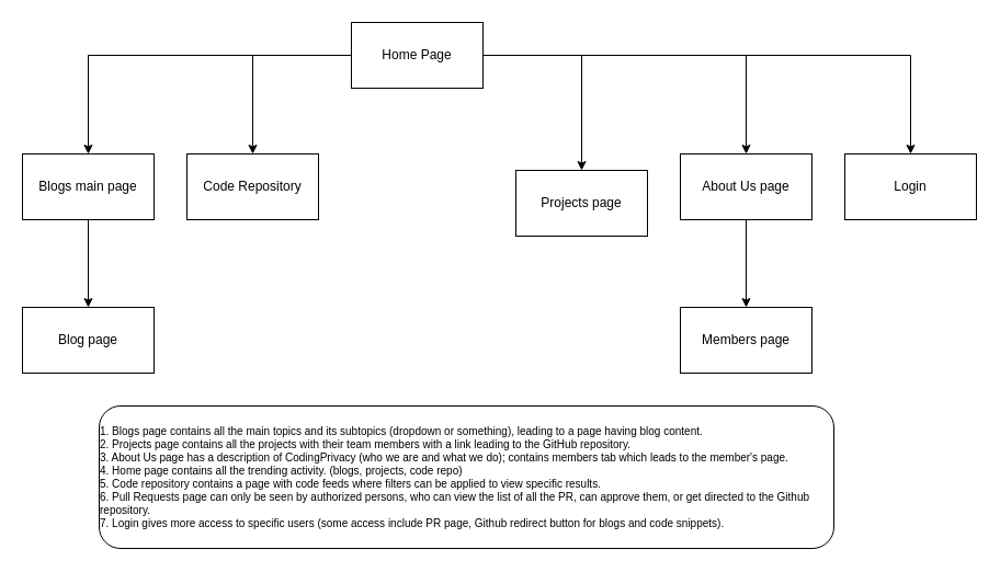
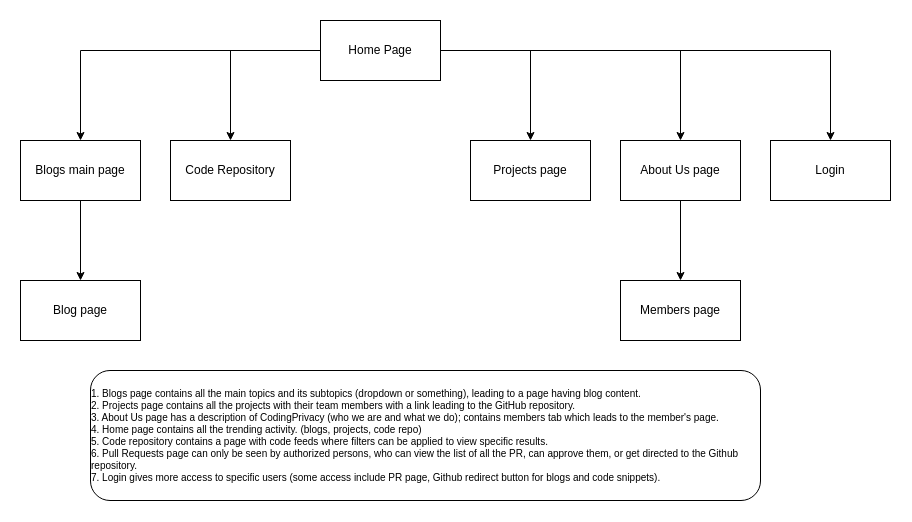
  <mxCell id="0" />
  <mxCell id="1" parent="0" />
  <mxCell id="2" style="edgeStyle=orthogonalEdgeStyle;rounded=0;orthogonalLoop=1;jettySize=auto;html=1;" edge="1" parent="1" source="7" target="9"><mxGeometry relative="1" as="geometry" /></mxCell>
  <mxCell id="3" style="edgeStyle=orthogonalEdgeStyle;rounded=0;orthogonalLoop=1;jettySize=auto;html=1;" edge="1" parent="1" source="7" target="10"><mxGeometry relative="1" as="geometry" /></mxCell>
  <mxCell id="4" style="edgeStyle=orthogonalEdgeStyle;rounded=0;orthogonalLoop=1;jettySize=auto;html=1;entryX=0.5;entryY=0;entryDx=0;entryDy=0;" edge="1" parent="1" source="7" target="13"><mxGeometry relative="1" as="geometry" /></mxCell>
  <mxCell id="5" style="edgeStyle=orthogonalEdgeStyle;rounded=0;orthogonalLoop=1;jettySize=auto;html=1;" edge="1" parent="1" source="7" target="11"><mxGeometry relative="1" as="geometry" /></mxCell>
  <mxCell id="6" style="edgeStyle=orthogonalEdgeStyle;rounded=0;orthogonalLoop=1;jettySize=auto;html=1;" edge="1" parent="1" source="7" target="17"><mxGeometry relative="1" as="geometry" /></mxCell>
  <mxCell id="7" value="Home Page" style="rounded=0;whiteSpace=wrap;html=1;" vertex="1" parent="1"><mxGeometry x="320" y="20" width="120" height="60" as="geometry" /></mxCell>
  <mxCell id="8" value="" style="edgeStyle=orthogonalEdgeStyle;rounded=0;orthogonalLoop=1;jettySize=auto;html=1;" edge="1" parent="1" source="9" target="16"><mxGeometry relative="1" as="geometry" /></mxCell>
  <mxCell id="9" value="Blogs main page" style="rounded=0;whiteSpace=wrap;html=1;" vertex="1" parent="1"><mxGeometry x="20" y="140" width="120" height="60" as="geometry" /></mxCell>
  <mxCell id="10" value="Code Repository" style="rounded=0;whiteSpace=wrap;html=1;" vertex="1" parent="1"><mxGeometry x="170" y="140" width="120" height="60" as="geometry" /></mxCell>
- <mxCell id="11" value="Projects page" style="rounded=0;whiteSpace=wrap;html=1;" vertex="1" parent="1"><mxGeometry x="470" y="155" width="120" height="60" as="geometry" /></mxCell>
+ <mxCell id="11" value="Projects page" style="rounded=0;whiteSpace=wrap;html=1;" vertex="1" parent="1"><mxGeometry x="470" y="140" width="120" height="60" as="geometry" /></mxCell>
  <mxCell id="12" value="" style="edgeStyle=orthogonalEdgeStyle;rounded=0;orthogonalLoop=1;jettySize=auto;html=1;" edge="1" parent="1" source="13" target="14"><mxGeometry relative="1" as="geometry" /></mxCell>
  <mxCell id="13" value="About Us page" style="rounded=0;whiteSpace=wrap;html=1;" vertex="1" parent="1"><mxGeometry x="620" y="140" width="120" height="60" as="geometry" /></mxCell>
  <mxCell id="14" value="Members page" style="rounded=0;whiteSpace=wrap;html=1;" vertex="1" parent="1"><mxGeometry x="620" y="280" width="120" height="60" as="geometry" /></mxCell>
  <mxCell id="15" value="&lt;div style=&quot;text-align: left ; font-size: 10px&quot;&gt;&lt;font style=&quot;font-size: 10px&quot;&gt;1. Blogs page contains all the main topics and its subtopics (dropdown or something), leading to a page having blog content.&amp;nbsp;&lt;/font&gt;&lt;/div&gt;&lt;font style=&quot;font-size: 10px&quot;&gt;&lt;div style=&quot;text-align: left&quot;&gt;&lt;span&gt;2. Projects page contains all the projects with their team members with a link leading to the GitHub repository.&amp;nbsp;&lt;/span&gt;&lt;/div&gt;&lt;div style=&quot;text-align: left&quot;&gt;&lt;span&gt;3. About Us page has a description of CodingPrivacy (who we are and what we do); contains members tab which leads to the member's page.&amp;nbsp;&lt;/span&gt;&lt;/div&gt;&lt;div style=&quot;text-align: left&quot;&gt;&lt;span&gt;4. Home page contains all the trending activity. (blogs, projects, code repo)&lt;/span&gt;&lt;/div&gt;&lt;div style=&quot;text-align: left&quot;&gt;&lt;span&gt;5. Code repository contains a page with code feeds where filters can be applied to view specific results.&lt;/span&gt;&lt;/div&gt;&lt;div style=&quot;text-align: left&quot;&gt;6. Pull Requests page can only be seen by authorized persons, who can view the list of all the PR, can approve them, or get directed to the Github repository.&amp;nbsp;&lt;/div&gt;&lt;div style=&quot;text-align: left&quot;&gt;7. Login gives more access to specific users (some access include PR page, Github redirect button for blogs and code snippets).&lt;/div&gt;&lt;/font&gt;" style="rounded=1;whiteSpace=wrap;html=1;" vertex="1" parent="1"><mxGeometry x="90" y="370" width="670" height="130" as="geometry" /></mxCell>
  <mxCell id="16" value="Blog page" style="rounded=0;whiteSpace=wrap;html=1;" vertex="1" parent="1"><mxGeometry x="20" y="280" width="120" height="60" as="geometry" /></mxCell>
  <mxCell id="17" value="Login" style="rounded=0;whiteSpace=wrap;html=1;" vertex="1" parent="1"><mxGeometry x="770" y="140" width="120" height="60" as="geometry" /></mxCell>
